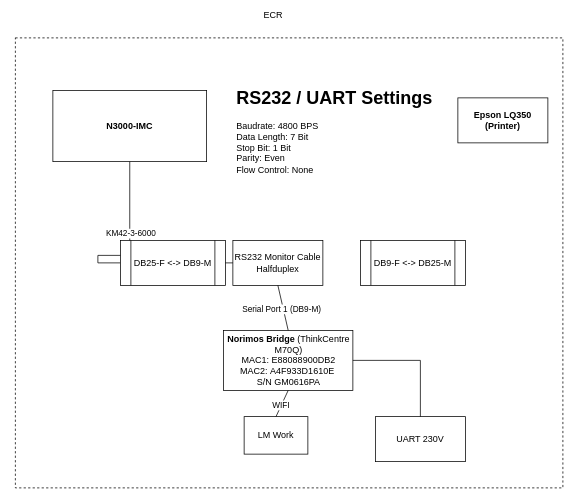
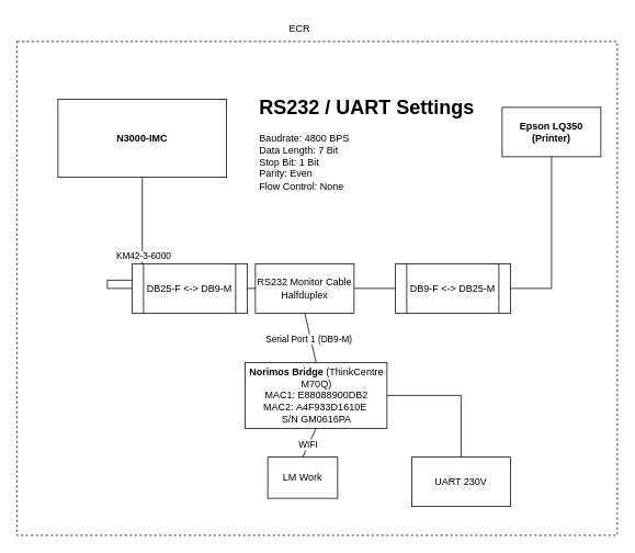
  <mxCell id="0" />
  <mxCell id="1" parent="0" />
  <mxCell id="2" value="" style="rounded=0;whiteSpace=wrap;html=1;strokeColor=#000000;dashed=1;" parent="1" vertex="1"><mxGeometry x="20" y="50" width="730" height="600" as="geometry" /></mxCell>
- <mxCell id="3" value="ECR" style="text;html=1;strokeColor=none;fillColor=none;align=center;verticalAlign=middle;whiteSpace=wrap;rounded=0;" parent="1" vertex="1"><mxGeometry x="334" y="5" width="60" height="30" as="geometry" /></mxCell>
+ <mxCell id="3" value="ECR" style="text;html=1;strokeColor=none;fillColor=none;align=center;verticalAlign=middle;whiteSpace=wrap;rounded=0;" parent="1" vertex="1"><mxGeometry x="334" y="20" width="60" height="30" as="geometry" /></mxCell>
  <mxCell id="4" value="&lt;b&gt;N3000-IMC&lt;/b&gt;" style="rounded=0;whiteSpace=wrap;html=1;strokeColor=#000000;" parent="1" vertex="1"><mxGeometry x="70" y="120" width="205" height="95" as="geometry" /></mxCell>
  <mxCell id="5" value="&lt;b&gt;Epson LQ350 (Printer)&lt;/b&gt;" style="rounded=0;whiteSpace=wrap;html=1;strokeColor=#000000;" parent="1" vertex="1"><mxGeometry x="610" y="130" width="120" height="60" as="geometry" /></mxCell>
  <mxCell id="6" value="" style="endArrow=none;html=1;rounded=0;exitX=0.5;exitY=1;exitDx=0;exitDy=0;entryX=0;entryY=0.5;entryDx=0;entryDy=0;edgeStyle=orthogonalEdgeStyle;" parent="1" source="4" target="8" edge="1"><mxGeometry width="50" height="50" relative="1" as="geometry"><mxPoint x="220" y="180" as="sourcePoint" /><mxPoint x="344" y="150" as="targetPoint" /><Array as="points"><mxPoint x="130" y="340" /></Array></mxGeometry></mxCell>
  <mxCell id="7" value="KM42-3-6000" style="edgeLabel;html=1;align=center;verticalAlign=middle;resizable=0;points=[];" parent="6" vertex="1" connectable="0"><mxGeometry y="1" relative="1" as="geometry"><mxPoint y="-9" as="offset" /></mxGeometry></mxCell>
  <mxCell id="8" value="DB25-F &amp;lt;-&amp;gt; DB9-M" style="shape=process;whiteSpace=wrap;html=1;backgroundOutline=1;strokeColor=#000000;" parent="1" vertex="1"><mxGeometry x="160" y="320" width="140" height="60" as="geometry" /></mxCell>
  <mxCell id="9" value="RS232 Monitor Cable&lt;br&gt;Halfduplex" style="rounded=0;whiteSpace=wrap;html=1;strokeColor=#000000;" parent="1" vertex="1"><mxGeometry x="310" y="320" width="120" height="60" as="geometry" /></mxCell>
  <mxCell id="10" value="" style="endArrow=none;html=1;rounded=0;entryX=0;entryY=0.5;entryDx=0;entryDy=0;exitX=1;exitY=0.5;exitDx=0;exitDy=0;" parent="1" source="8" target="9" edge="1"><mxGeometry width="50" height="50" relative="1" as="geometry"><mxPoint x="260" y="450" as="sourcePoint" /><mxPoint x="310" y="400" as="targetPoint" /></mxGeometry></mxCell>
  <mxCell id="11" value="DB9-F &amp;lt;-&amp;gt; DB25-M" style="shape=process;whiteSpace=wrap;html=1;backgroundOutline=1;strokeColor=#000000;" parent="1" vertex="1"><mxGeometry x="480" y="320" width="140" height="60" as="geometry" /></mxCell>
+ <mxCell id="12" value="" style="endArrow=none;html=1;rounded=0;entryX=0;entryY=0.5;entryDx=0;entryDy=0;exitX=1;exitY=0.5;exitDx=0;exitDy=0;" parent="1" source="9" target="11" edge="1"><mxGeometry width="50" height="50" relative="1" as="geometry"><mxPoint x="280" y="480" as="sourcePoint" /><mxPoint x="330" y="430" as="targetPoint" /></mxGeometry></mxCell>
  <mxCell id="13" value="&lt;b&gt;Norimos Bridge&lt;/b&gt; (ThinkCentre M70Q)&lt;br&gt;MAC1: E88088900DB2&lt;br&gt;MAC2:&amp;nbsp;A4F933D1610E&amp;nbsp;&lt;br&gt;S/N GM0616PA" style="rounded=0;whiteSpace=wrap;html=1;strokeColor=#000000;" parent="1" vertex="1"><mxGeometry x="297.5" y="440" width="172.5" height="80" as="geometry" /></mxCell>
  <mxCell id="14" value="" style="endArrow=none;html=1;rounded=0;entryX=0.5;entryY=1;entryDx=0;entryDy=0;exitX=0.5;exitY=0;exitDx=0;exitDy=0;" parent="1" source="13" target="9" edge="1"><mxGeometry width="50" height="50" relative="1" as="geometry"><mxPoint x="280" y="490" as="sourcePoint" /><mxPoint x="330" y="440" as="targetPoint" /></mxGeometry></mxCell>
  <mxCell id="15" value="Serial Port 1 (DB9-M)" style="edgeLabel;html=1;align=center;verticalAlign=middle;resizable=0;points=[];" parent="14" vertex="1" connectable="0"><mxGeometry x="0.013" y="2" relative="1" as="geometry"><mxPoint y="1" as="offset" /></mxGeometry></mxCell>
  <mxCell id="16" value="LM Work" style="rounded=0;whiteSpace=wrap;html=1;strokeColor=#000000;" parent="1" vertex="1"><mxGeometry x="325" y="555" width="85" height="50" as="geometry" /></mxCell>
  <mxCell id="17" value="" style="endArrow=none;html=1;rounded=0;entryX=0.5;entryY=1;entryDx=0;entryDy=0;exitX=0.5;exitY=0;exitDx=0;exitDy=0;" parent="1" source="16" target="13" edge="1"><mxGeometry width="50" height="50" relative="1" as="geometry"><mxPoint x="370" y="580" as="sourcePoint" /><mxPoint x="420" y="530" as="targetPoint" /></mxGeometry></mxCell>
  <mxCell id="18" value="WIFI" style="edgeLabel;html=1;align=center;verticalAlign=middle;resizable=0;points=[];" parent="17" vertex="1" connectable="0"><mxGeometry x="-0.114" y="1" relative="1" as="geometry"><mxPoint as="offset" /></mxGeometry></mxCell>
  <mxCell id="19" value="UART 230V" style="rounded=0;whiteSpace=wrap;html=1;strokeColor=#000000;" parent="1" vertex="1"><mxGeometry x="500" y="555" width="120" height="60" as="geometry" /></mxCell>
  <mxCell id="20" value="" style="endArrow=none;html=1;rounded=0;exitX=1;exitY=0.5;exitDx=0;exitDy=0;entryX=0.5;entryY=0;entryDx=0;entryDy=0;edgeStyle=orthogonalEdgeStyle;" parent="1" source="13" target="19" edge="1"><mxGeometry width="50" height="50" relative="1" as="geometry"><mxPoint x="490" y="510" as="sourcePoint" /><mxPoint x="540" y="460" as="targetPoint" /></mxGeometry></mxCell>
+ <mxCell id="21" value="" style="endArrow=none;html=1;rounded=0;exitX=1;exitY=0.5;exitDx=0;exitDy=0;entryX=0.5;entryY=1;entryDx=0;entryDy=0;edgeStyle=orthogonalEdgeStyle;" parent="1" source="11" target="5" edge="1"><mxGeometry width="50" height="50" relative="1" as="geometry"><mxPoint x="680" y="360" as="sourcePoint" /><mxPoint x="730" y="310" as="targetPoint" /></mxGeometry></mxCell>
  <mxCell id="22" value="&lt;h1&gt;RS232 / UART Settings&lt;/h1&gt;&lt;p&gt;Baudrate: 4800 BPS&lt;br&gt;Data Length: 7 Bit&lt;br&gt;Stop Bit: 1 Bit&lt;br&gt;&lt;span style=&quot;background-color: initial;&quot;&gt;Parity: Even&lt;/span&gt;&lt;span style=&quot;background-color: initial;&quot;&gt;&lt;br&gt;Flow Control: None&lt;/span&gt;&lt;/p&gt;" style="text;html=1;strokeColor=none;fillColor=none;spacing=5;spacingTop=-20;whiteSpace=wrap;overflow=hidden;rounded=0;" parent="1" vertex="1"><mxGeometry x="310" y="110" width="280" height="140" as="geometry" /></mxCell>
